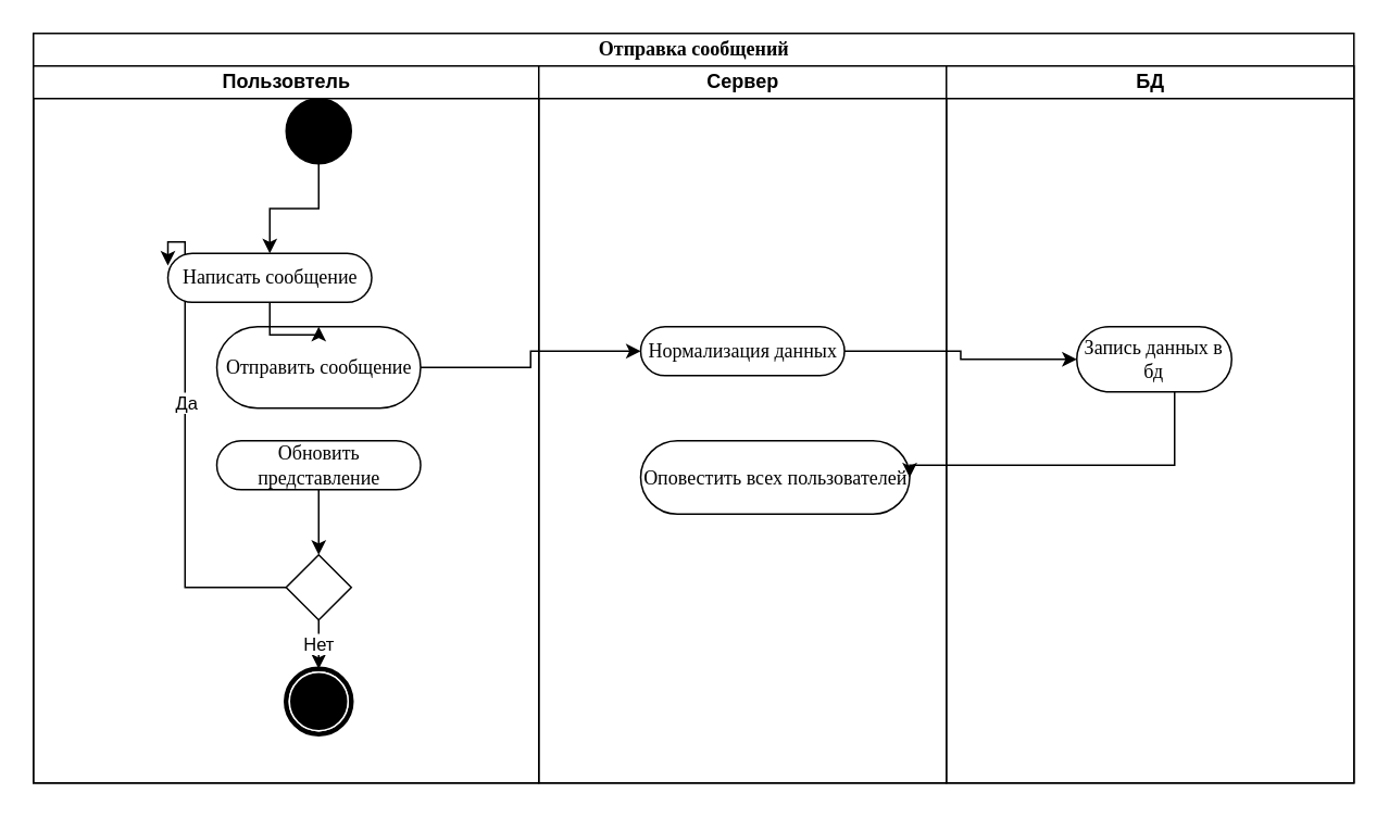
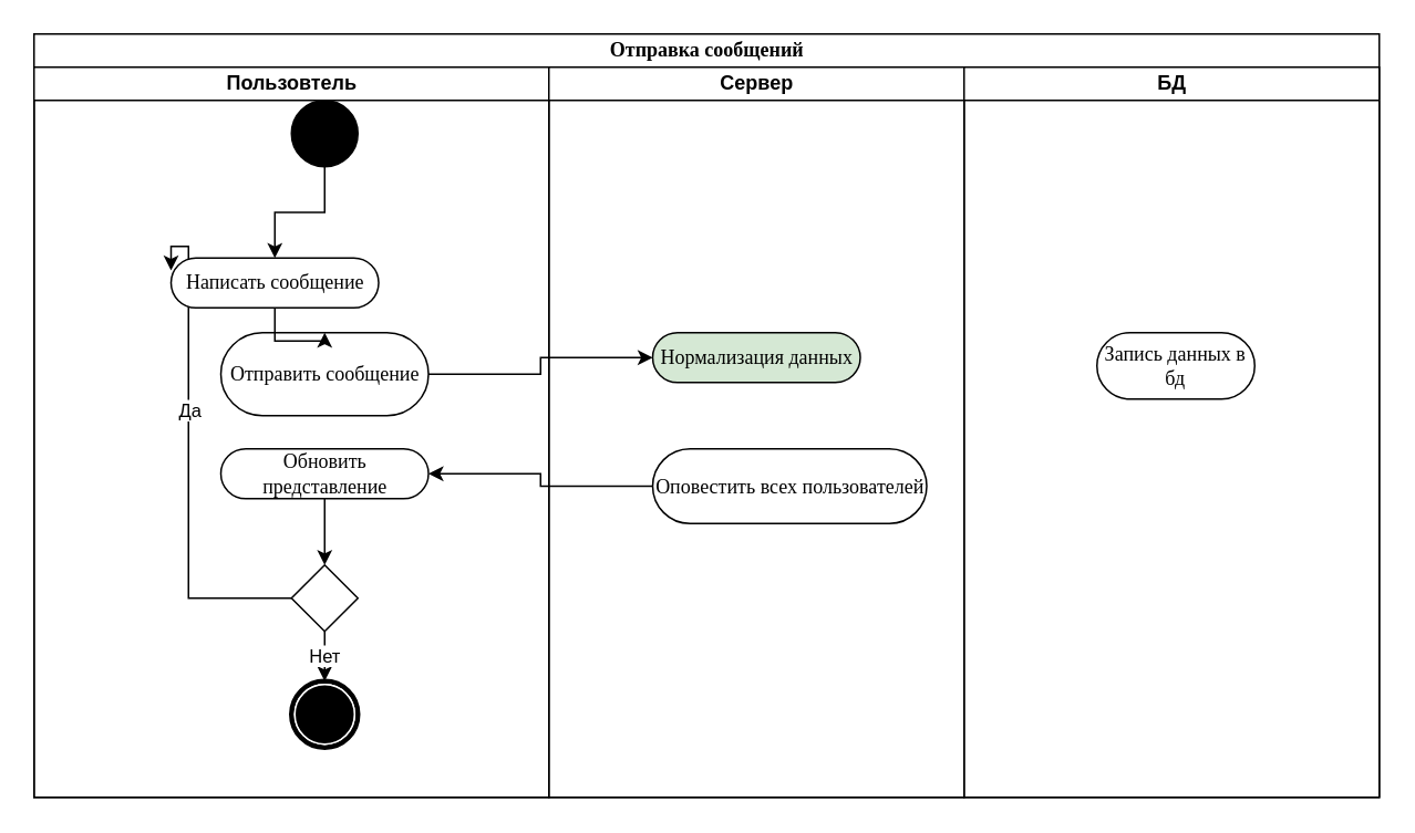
  <mxCell id="0" />
  <mxCell id="1" parent="0" />
  <mxCell id="2" value="Отправка сообщений" style="swimlane;html=1;childLayout=stackLayout;startSize=20;rounded=0;shadow=0;comic=0;labelBackgroundColor=none;strokeWidth=1;fontFamily=Verdana;fontSize=12;align=center;" parent="1" vertex="1"><mxGeometry x="20" y="20" width="810" height="460" as="geometry" /></mxCell>
  <mxCell id="3" value="Пользовтель" style="swimlane;html=1;startSize=20;" parent="2" vertex="1"><mxGeometry y="20" width="310" height="440" as="geometry" /></mxCell>
  <mxCell id="4" style="edgeStyle=orthogonalEdgeStyle;rounded=0;orthogonalLoop=1;jettySize=auto;html=1;entryX=0.5;entryY=0;entryDx=0;entryDy=0;" parent="3" source="5" target="15" edge="1"><mxGeometry relative="1" as="geometry" /></mxCell>
  <mxCell id="5" value="" style="ellipse;whiteSpace=wrap;html=1;rounded=0;shadow=0;comic=0;labelBackgroundColor=none;strokeWidth=1;fillColor=#000000;fontFamily=Verdana;fontSize=12;align=center;" parent="3" vertex="1"><mxGeometry x="155" y="20" width="40" height="40" as="geometry" /></mxCell>
  <mxCell id="6" value="" style="shape=mxgraph.bpmn.shape;html=1;verticalLabelPosition=bottom;labelBackgroundColor=#ffffff;verticalAlign=top;perimeter=ellipsePerimeter;outline=end;symbol=terminate;rounded=0;shadow=0;comic=0;strokeWidth=1;fontFamily=Verdana;fontSize=12;align=center;" parent="3" vertex="1"><mxGeometry x="155" y="370" width="40" height="40" as="geometry" /></mxCell>
  <mxCell id="7" value="Отправить сообщение" style="rounded=1;whiteSpace=wrap;html=1;shadow=0;comic=0;labelBackgroundColor=none;strokeWidth=1;fontFamily=Verdana;fontSize=12;align=center;arcSize=50;" parent="3" vertex="1"><mxGeometry x="112.5" y="160" width="125" height="50" as="geometry" /></mxCell>
  <mxCell id="8" style="edgeStyle=orthogonalEdgeStyle;rounded=0;orthogonalLoop=1;jettySize=auto;html=1;entryX=0.5;entryY=0;entryDx=0;entryDy=0;" parent="3" source="9" target="13" edge="1"><mxGeometry relative="1" as="geometry" /></mxCell>
  <mxCell id="9" value="Обновить представление" style="rounded=1;whiteSpace=wrap;html=1;shadow=0;comic=0;labelBackgroundColor=none;strokeWidth=1;fontFamily=Verdana;fontSize=12;align=center;arcSize=50;" parent="3" vertex="1"><mxGeometry x="112.5" y="230" width="125" height="30" as="geometry" /></mxCell>
  <mxCell id="10" value="Нет" style="edgeStyle=orthogonalEdgeStyle;rounded=0;orthogonalLoop=1;jettySize=auto;html=1;entryX=0.5;entryY=0;entryDx=0;entryDy=0;" parent="3" source="13" target="6" edge="1"><mxGeometry relative="1" as="geometry" /></mxCell>
  <mxCell id="11" style="edgeStyle=orthogonalEdgeStyle;rounded=0;orthogonalLoop=1;jettySize=auto;html=1;entryX=0;entryY=0.25;entryDx=0;entryDy=0;" parent="3" source="13" target="15" edge="1"><mxGeometry relative="1" as="geometry"><Array as="points"><mxPoint x="93" y="320" /><mxPoint x="93" y="108" /></Array></mxGeometry></mxCell>
  <mxCell id="12" value="Да" style="edgeLabel;html=1;align=center;verticalAlign=middle;resizable=0;points=[];" parent="11" vertex="1" connectable="0"><mxGeometry x="0.177" relative="1" as="geometry"><mxPoint as="offset" /></mxGeometry></mxCell>
  <mxCell id="13" value="" style="rhombus;whiteSpace=wrap;html=1;" parent="3" vertex="1"><mxGeometry x="155" y="300" width="40" height="40" as="geometry" /></mxCell>
  <mxCell id="14" style="edgeStyle=orthogonalEdgeStyle;rounded=0;orthogonalLoop=1;jettySize=auto;html=1;" parent="3" source="15" target="7" edge="1"><mxGeometry relative="1" as="geometry" /></mxCell>
  <mxCell id="15" value="Написать сообщение" style="rounded=1;whiteSpace=wrap;html=1;shadow=0;comic=0;labelBackgroundColor=none;strokeWidth=1;fontFamily=Verdana;fontSize=12;align=center;arcSize=50;" parent="3" vertex="1"><mxGeometry x="82.5" y="115" width="125" height="30" as="geometry" /></mxCell>
  <mxCell id="16" value="Сервер" style="swimlane;html=1;startSize=20;" parent="2" vertex="1"><mxGeometry x="310" y="20" width="250" height="440" as="geometry" /></mxCell>
- <mxCell id="17" value="Нормализация данных" style="rounded=1;whiteSpace=wrap;html=1;shadow=0;comic=0;labelBackgroundColor=none;strokeWidth=1;fontFamily=Verdana;fontSize=12;align=center;arcSize=50;" parent="16" vertex="1"><mxGeometry x="62.5" y="160" width="125" height="30" as="geometry" /></mxCell>
+ <mxCell id="17" value="Нормализация данных" style="rounded=1;whiteSpace=wrap;html=1;shadow=0;comic=0;labelBackgroundColor=none;strokeWidth=1;fontFamily=Verdana;fontSize=12;align=center;arcSize=50;fillColor=#d5e8d4;" parent="16" vertex="1"><mxGeometry x="62.5" y="160" width="125" height="30" as="geometry" /></mxCell>
  <mxCell id="18" value="Оповестить всех пользователей" style="rounded=1;whiteSpace=wrap;html=1;shadow=0;comic=0;labelBackgroundColor=none;strokeWidth=1;fontFamily=Verdana;fontSize=12;align=center;arcSize=50;" parent="16" vertex="1"><mxGeometry x="62.5" y="230" width="165" height="45" as="geometry" /></mxCell>
  <mxCell id="19" value="БД" style="swimlane;html=1;startSize=20;" parent="2" vertex="1"><mxGeometry x="560" y="20" width="250" height="440" as="geometry" /></mxCell>
  <mxCell id="20" value="Запись данных в бд" style="rounded=1;whiteSpace=wrap;html=1;shadow=0;comic=0;labelBackgroundColor=none;strokeWidth=1;fontFamily=Verdana;fontSize=12;align=center;arcSize=50;" parent="19" vertex="1"><mxGeometry x="80" y="160" width="95" height="40" as="geometry" /></mxCell>
  <mxCell id="21" style="edgeStyle=orthogonalEdgeStyle;rounded=0;orthogonalLoop=1;jettySize=auto;html=1;entryX=0;entryY=0.5;entryDx=0;entryDy=0;" parent="2" source="7" target="17" edge="1"><mxGeometry relative="1" as="geometry" /></mxCell>
- <mxCell id="22" style="edgeStyle=orthogonalEdgeStyle;rounded=0;orthogonalLoop=1;jettySize=auto;html=1;" parent="2" source="17" target="20" edge="1"><mxGeometry relative="1" as="geometry" /></mxCell>
- <mxCell id="24" style="edgeStyle=orthogonalEdgeStyle;rounded=0;orthogonalLoop=1;jettySize=auto;html=1;entryX=1;entryY=0.5;entryDx=0;entryDy=0;" parent="2" source="20" target="18" edge="1"><mxGeometry relative="1" as="geometry"><Array as="points"><mxPoint x="700" y="265" /></Array></mxGeometry></mxCell>
+ <mxCell id="23" style="edgeStyle=orthogonalEdgeStyle;rounded=0;orthogonalLoop=1;jettySize=auto;html=1;entryX=1;entryY=0.5;entryDx=0;entryDy=0;" parent="2" source="18" target="9" edge="1"><mxGeometry relative="1" as="geometry" /></mxCell>
